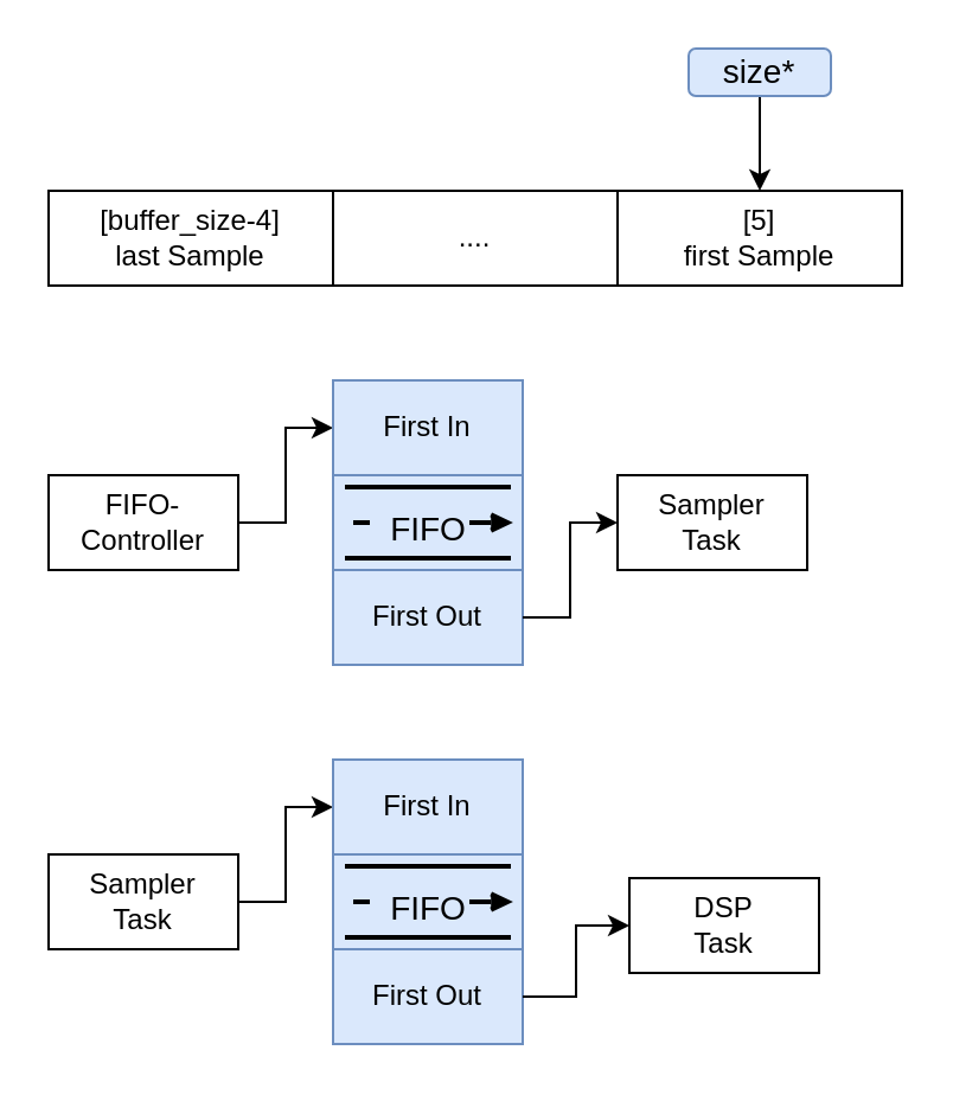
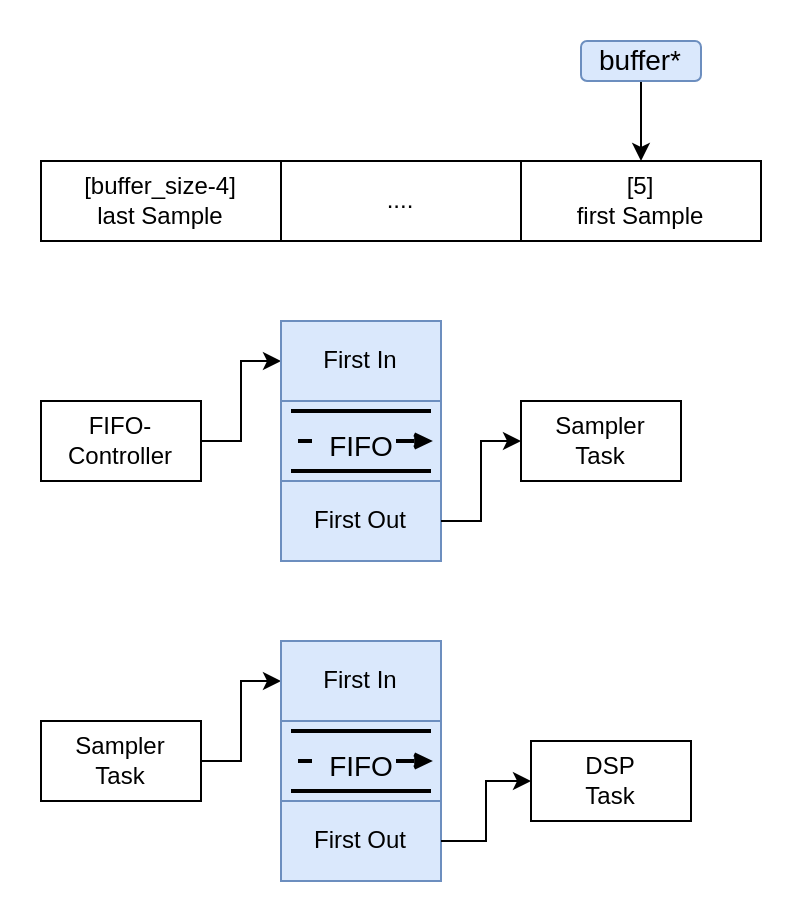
  <mxCell id="0" />
  <mxCell id="1" parent="0" />
  <mxCell id="2" value="" style="shape=table;html=1;whiteSpace=wrap;startSize=0;container=1;collapsible=0;childLayout=tableLayout;" vertex="1" parent="1"><mxGeometry x="20" y="80" width="360" height="40" as="geometry" /></mxCell>
  <mxCell id="3" style="shape=tableRow;horizontal=0;startSize=0;swimlaneHead=0;swimlaneBody=0;top=0;left=0;bottom=0;right=0;collapsible=0;dropTarget=0;fillColor=none;points=[[0,0.5],[1,0.5]];portConstraint=eastwest;" vertex="1" parent="2"><mxGeometry width="360" height="40" as="geometry" /></mxCell>
  <mxCell id="4" value="[buffer_size-4]&lt;br&gt;last Sample" style="shape=partialRectangle;html=1;whiteSpace=wrap;connectable=0;fillColor=none;top=0;left=0;bottom=0;right=0;overflow=hidden;" vertex="1" parent="3"><mxGeometry width="120" height="40" as="geometry"><mxRectangle width="120" height="40" as="alternateBounds" /></mxGeometry></mxCell>
  <mxCell id="5" value="...." style="shape=partialRectangle;html=1;whiteSpace=wrap;connectable=0;fillColor=none;top=0;left=0;bottom=0;right=0;overflow=hidden;" vertex="1" parent="3"><mxGeometry x="120" width="120" height="40" as="geometry"><mxRectangle width="120" height="40" as="alternateBounds" /></mxGeometry></mxCell>
  <mxCell id="6" value="[5]&lt;br&gt;first Sample" style="shape=partialRectangle;html=1;whiteSpace=wrap;connectable=0;fillColor=none;top=0;left=0;bottom=0;right=0;overflow=hidden;" vertex="1" parent="3"><mxGeometry x="240" width="120" height="40" as="geometry"><mxRectangle width="120" height="40" as="alternateBounds" /></mxGeometry></mxCell>
  <mxCell id="7" style="edgeStyle=orthogonalEdgeStyle;rounded=0;orthogonalLoop=1;jettySize=auto;html=1;exitX=1;exitY=0.5;exitDx=0;exitDy=0;entryX=0;entryY=0.5;entryDx=0;entryDy=0;fontSize=14;" edge="1" parent="1" source="8" target="10"><mxGeometry relative="1" as="geometry" /></mxCell>
  <mxCell id="8" value="FIFO-Controller" style="rounded=0;whiteSpace=wrap;html=1;" vertex="1" parent="1"><mxGeometry x="20" y="200" width="80" height="40" as="geometry" /></mxCell>
  <mxCell id="9" value="" style="shape=table;html=1;whiteSpace=wrap;startSize=0;container=1;collapsible=0;childLayout=tableLayout;fillColor=#dae8fc;strokeColor=#6c8ebf;" vertex="1" parent="1"><mxGeometry x="140" y="160" width="80" height="120" as="geometry" /></mxCell>
  <mxCell id="10" value="" style="shape=tableRow;horizontal=0;startSize=0;swimlaneHead=0;swimlaneBody=0;top=0;left=0;bottom=0;right=0;collapsible=0;dropTarget=0;fillColor=none;points=[[0,0.5],[1,0.5]];portConstraint=eastwest;" vertex="1" parent="9"><mxGeometry width="80" height="40" as="geometry" /></mxCell>
  <mxCell id="11" value="First In" style="shape=partialRectangle;html=1;whiteSpace=wrap;connectable=0;fillColor=none;top=0;left=0;bottom=0;right=0;overflow=hidden;" vertex="1" parent="10"><mxGeometry width="80" height="40" as="geometry"><mxRectangle width="80" height="40" as="alternateBounds" /></mxGeometry></mxCell>
  <mxCell id="12" value="" style="shape=tableRow;horizontal=0;startSize=0;swimlaneHead=0;swimlaneBody=0;top=0;left=0;bottom=0;right=0;collapsible=0;dropTarget=0;fillColor=none;points=[[0,0.5],[1,0.5]];portConstraint=eastwest;" vertex="1" parent="9"><mxGeometry y="40" width="80" height="40" as="geometry" /></mxCell>
  <mxCell id="13" value="" style="shape=partialRectangle;html=1;whiteSpace=wrap;connectable=0;fillColor=none;top=0;left=0;bottom=0;right=0;overflow=hidden;" vertex="1" parent="12"><mxGeometry width="80" height="40" as="geometry"><mxRectangle width="80" height="40" as="alternateBounds" /></mxGeometry></mxCell>
  <mxCell id="14" value="" style="shape=tableRow;horizontal=0;startSize=0;swimlaneHead=0;swimlaneBody=0;top=0;left=0;bottom=0;right=0;collapsible=0;dropTarget=0;fillColor=none;points=[[0,0.5],[1,0.5]];portConstraint=eastwest;" vertex="1" parent="9"><mxGeometry y="80" width="80" height="40" as="geometry" /></mxCell>
  <mxCell id="15" value="First Out" style="shape=partialRectangle;html=1;whiteSpace=wrap;connectable=0;fillColor=none;top=0;left=0;bottom=0;right=0;overflow=hidden;" vertex="1" parent="14"><mxGeometry width="80" height="40" as="geometry"><mxRectangle width="80" height="40" as="alternateBounds" /></mxGeometry></mxCell>
  <mxCell id="16" value="&lt;font style=&quot;font-size: 14px&quot;&gt;FIFO&lt;/font&gt;" style="strokeWidth=2;html=1;shape=mxgraph.lean_mapping.fifo_sequence_flow;pointerEvents=1;fontStyle=0;fontSize=20;align=center;" vertex="1" parent="1"><mxGeometry x="145" y="205" width="70" height="30" as="geometry" /></mxCell>
  <mxCell id="17" style="edgeStyle=orthogonalEdgeStyle;rounded=0;orthogonalLoop=1;jettySize=auto;html=1;fontSize=14;entryX=0;entryY=0.5;entryDx=0;entryDy=0;" edge="1" parent="1" source="14" target="18"><mxGeometry relative="1" as="geometry"><mxPoint x="260" y="260" as="targetPoint" /></mxGeometry></mxCell>
  <mxCell id="18" value="Sampler&lt;br&gt;Task" style="rounded=0;whiteSpace=wrap;html=1;" vertex="1" parent="1"><mxGeometry x="260" y="200" width="80" height="40" as="geometry" /></mxCell>
  <mxCell id="19" style="edgeStyle=orthogonalEdgeStyle;rounded=0;orthogonalLoop=1;jettySize=auto;html=1;exitX=1;exitY=0.5;exitDx=0;exitDy=0;entryX=0;entryY=0.5;entryDx=0;entryDy=0;fontSize=14;" edge="1" parent="1" source="20" target="22"><mxGeometry relative="1" as="geometry" /></mxCell>
  <mxCell id="20" value="Sampler&lt;br&gt;Task" style="rounded=0;whiteSpace=wrap;html=1;" vertex="1" parent="1"><mxGeometry x="20" y="360" width="80" height="40" as="geometry" /></mxCell>
  <mxCell id="21" value="" style="shape=table;html=1;whiteSpace=wrap;startSize=0;container=1;collapsible=0;childLayout=tableLayout;fillColor=#dae8fc;strokeColor=#6c8ebf;" vertex="1" parent="1"><mxGeometry x="140" y="320" width="80" height="120" as="geometry" /></mxCell>
  <mxCell id="22" value="" style="shape=tableRow;horizontal=0;startSize=0;swimlaneHead=0;swimlaneBody=0;top=0;left=0;bottom=0;right=0;collapsible=0;dropTarget=0;fillColor=none;points=[[0,0.5],[1,0.5]];portConstraint=eastwest;" vertex="1" parent="21"><mxGeometry width="80" height="40" as="geometry" /></mxCell>
  <mxCell id="23" value="First In" style="shape=partialRectangle;html=1;whiteSpace=wrap;connectable=0;fillColor=none;top=0;left=0;bottom=0;right=0;overflow=hidden;" vertex="1" parent="22"><mxGeometry width="80" height="40" as="geometry"><mxRectangle width="80" height="40" as="alternateBounds" /></mxGeometry></mxCell>
  <mxCell id="24" value="" style="shape=tableRow;horizontal=0;startSize=0;swimlaneHead=0;swimlaneBody=0;top=0;left=0;bottom=0;right=0;collapsible=0;dropTarget=0;fillColor=none;points=[[0,0.5],[1,0.5]];portConstraint=eastwest;" vertex="1" parent="21"><mxGeometry y="40" width="80" height="40" as="geometry" /></mxCell>
  <mxCell id="25" value="" style="shape=partialRectangle;html=1;whiteSpace=wrap;connectable=0;fillColor=none;top=0;left=0;bottom=0;right=0;overflow=hidden;" vertex="1" parent="24"><mxGeometry width="80" height="40" as="geometry"><mxRectangle width="80" height="40" as="alternateBounds" /></mxGeometry></mxCell>
  <mxCell id="26" value="" style="shape=tableRow;horizontal=0;startSize=0;swimlaneHead=0;swimlaneBody=0;top=0;left=0;bottom=0;right=0;collapsible=0;dropTarget=0;fillColor=none;points=[[0,0.5],[1,0.5]];portConstraint=eastwest;" vertex="1" parent="21"><mxGeometry y="80" width="80" height="40" as="geometry" /></mxCell>
  <mxCell id="27" value="First Out" style="shape=partialRectangle;html=1;whiteSpace=wrap;connectable=0;fillColor=none;top=0;left=0;bottom=0;right=0;overflow=hidden;" vertex="1" parent="26"><mxGeometry width="80" height="40" as="geometry"><mxRectangle width="80" height="40" as="alternateBounds" /></mxGeometry></mxCell>
  <mxCell id="28" value="&lt;font style=&quot;font-size: 14px&quot;&gt;FIFO&lt;/font&gt;" style="strokeWidth=2;html=1;shape=mxgraph.lean_mapping.fifo_sequence_flow;pointerEvents=1;fontStyle=0;fontSize=20;align=center;" vertex="1" parent="1"><mxGeometry x="145" y="365" width="70" height="30" as="geometry" /></mxCell>
  <mxCell id="29" style="edgeStyle=orthogonalEdgeStyle;rounded=0;orthogonalLoop=1;jettySize=auto;html=1;fontSize=14;entryX=0;entryY=0.5;entryDx=0;entryDy=0;" edge="1" parent="1" source="26" target="30"><mxGeometry relative="1" as="geometry"><mxPoint x="260" y="420" as="targetPoint" /></mxGeometry></mxCell>
  <mxCell id="30" value="DSP&lt;br&gt;Task" style="rounded=0;whiteSpace=wrap;html=1;" vertex="1" parent="1"><mxGeometry x="265" y="370" width="80" height="40" as="geometry" /></mxCell>
  <mxCell id="31" value="" style="endArrow=classic;html=1;rounded=0;fontSize=14;" edge="1" parent="1"><mxGeometry width="50" height="50" relative="1" as="geometry"><mxPoint x="320" y="40" as="sourcePoint" /><mxPoint x="320" y="80" as="targetPoint" /></mxGeometry></mxCell>
- <mxCell id="32" value="size*" style="rounded=1;whiteSpace=wrap;html=1;fontSize=14;fillColor=#dae8fc;strokeColor=#6c8ebf;" vertex="1" parent="1"><mxGeometry x="290" y="20" width="60" height="20" as="geometry" /></mxCell>
+ <mxCell id="32" value="buffer*" style="rounded=1;whiteSpace=wrap;html=1;fontSize=14;fillColor=#dae8fc;strokeColor=#6c8ebf;" vertex="1" parent="1"><mxGeometry x="290" y="20" width="60" height="20" as="geometry" /></mxCell>
